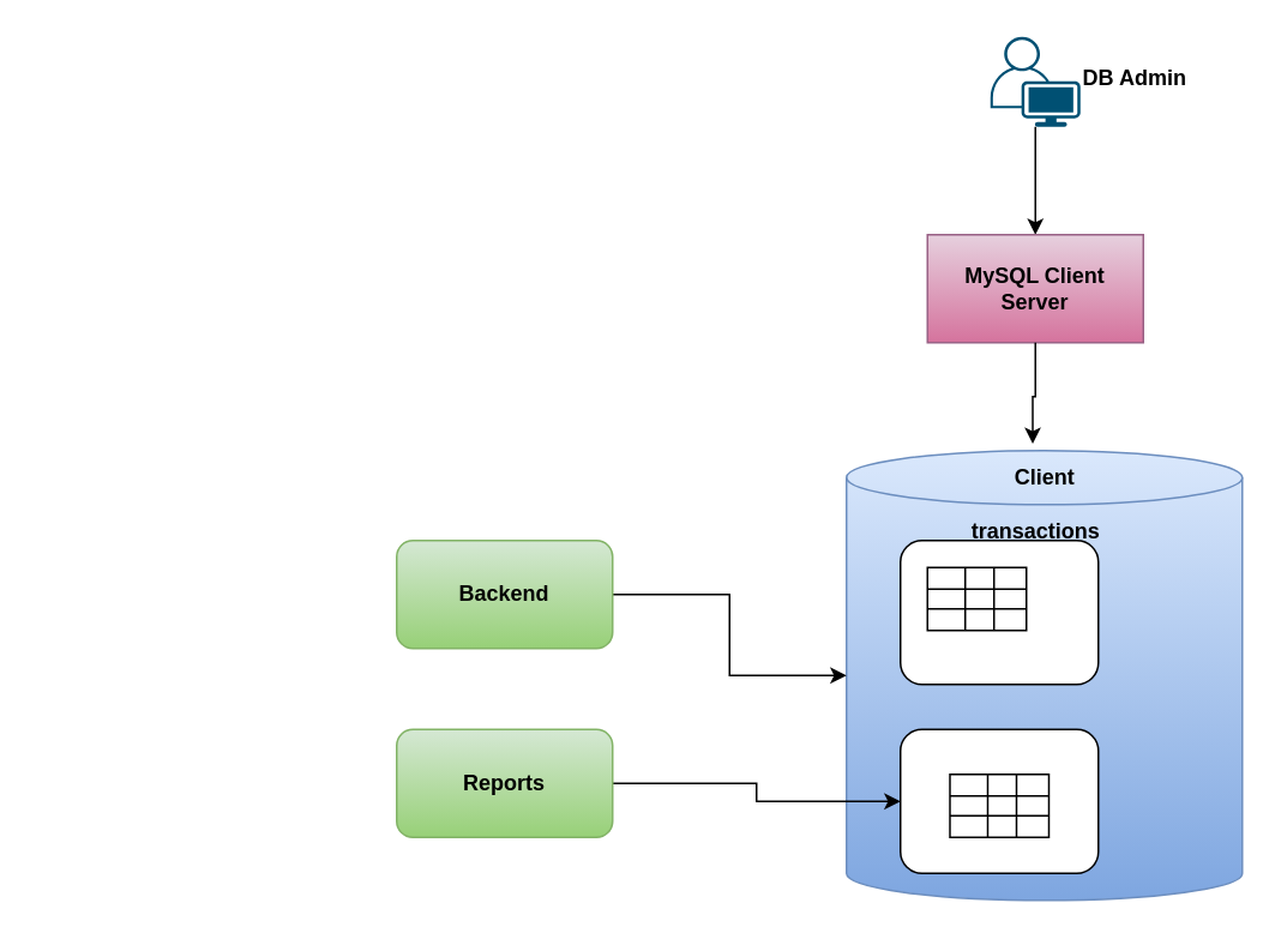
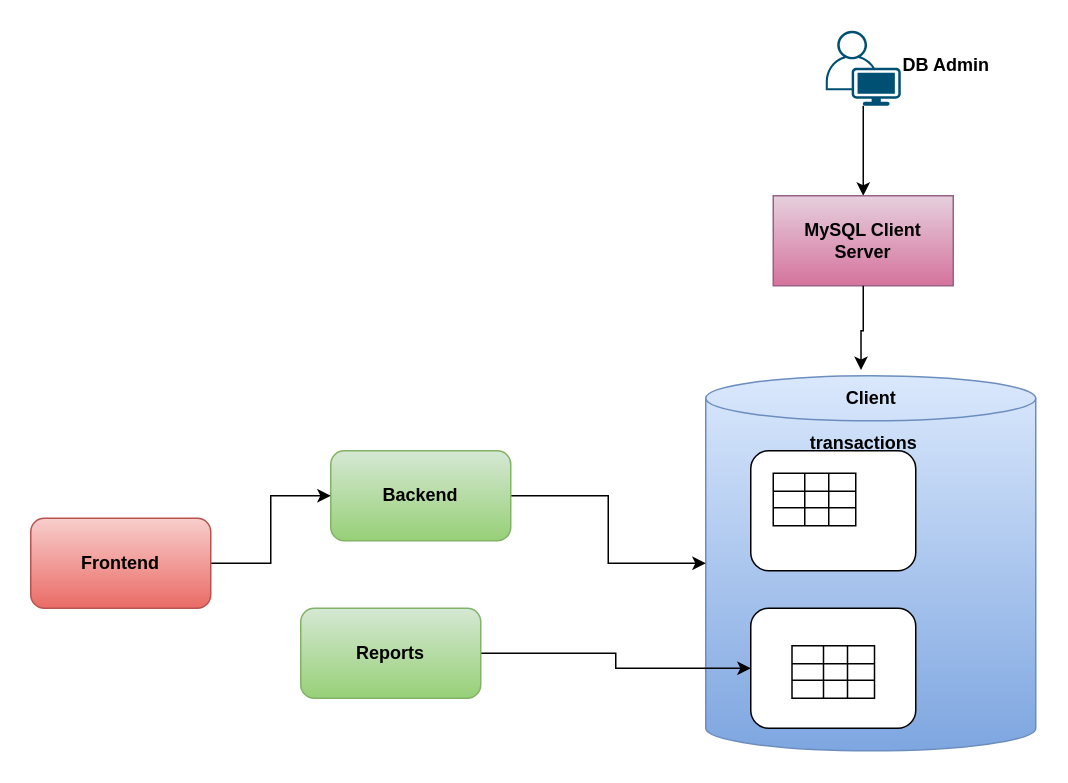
  <mxCell id="0" />
  <mxCell id="1" parent="0" />
  <mxCell id="2" value="" style="shape=cylinder3;whiteSpace=wrap;html=1;boundedLbl=1;backgroundOutline=1;size=15;fillColor=#dae8fc;gradientColor=#7ea6e0;strokeColor=#6c8ebf;" vertex="1" parent="1"><mxGeometry x="470" y="250" width="220" height="250" as="geometry" /></mxCell>
  <mxCell id="3" style="edgeStyle=orthogonalEdgeStyle;rounded=0;orthogonalLoop=1;jettySize=auto;html=1;" edge="1" parent="1" source="4" target="2"><mxGeometry relative="1" as="geometry" /></mxCell>
  <mxCell id="4" value="&lt;b&gt;Backend&lt;/b&gt;" style="rounded=1;whiteSpace=wrap;html=1;fillColor=#d5e8d4;gradientColor=#97d077;strokeColor=#82b366;" vertex="1" parent="1"><mxGeometry x="220" y="300" width="120" height="60" as="geometry" /></mxCell>
+ <mxCell id="5" style="edgeStyle=orthogonalEdgeStyle;rounded=0;orthogonalLoop=1;jettySize=auto;html=1;entryX=0;entryY=0.5;entryDx=0;entryDy=0;" edge="1" parent="1" source="6" target="4"><mxGeometry relative="1" as="geometry" /></mxCell>
+ <mxCell id="6" value="&lt;b&gt;Frontend&lt;/b&gt;" style="rounded=1;whiteSpace=wrap;html=1;fillColor=#f8cecc;gradientColor=#ea6b66;strokeColor=#b85450;" vertex="1" parent="1"><mxGeometry x="20" y="345" width="120" height="60" as="geometry" /></mxCell>
  <mxCell id="7" value="" style="rounded=1;whiteSpace=wrap;html=1;" vertex="1" parent="1"><mxGeometry x="500" y="300" width="110" height="80" as="geometry" /></mxCell>
  <mxCell id="8" value="&lt;b&gt;transactions&lt;/b&gt;" style="text;html=1;align=center;verticalAlign=middle;resizable=0;points=[];autosize=1;strokeColor=none;fillColor=none;" vertex="1" parent="1"><mxGeometry x="530" y="280" width="90" height="30" as="geometry" /></mxCell>
  <mxCell id="9" value="" style="shape=table;startSize=0;container=1;collapsible=0;childLayout=tableLayout;fontSize=16;" vertex="1" parent="1"><mxGeometry x="515" y="315" width="55" height="35" as="geometry" /></mxCell>
  <mxCell id="10" value="" style="shape=tableRow;horizontal=0;startSize=0;swimlaneHead=0;swimlaneBody=0;strokeColor=inherit;top=0;left=0;bottom=0;right=0;collapsible=0;dropTarget=0;fillColor=none;points=[[0,0.5],[1,0.5]];portConstraint=eastwest;fontSize=16;" vertex="1" parent="9"><mxGeometry width="55" height="12" as="geometry" /></mxCell>
  <mxCell id="11" value="" style="shape=partialRectangle;html=1;whiteSpace=wrap;connectable=0;strokeColor=inherit;overflow=hidden;fillColor=none;top=0;left=0;bottom=0;right=0;pointerEvents=1;fontSize=16;" vertex="1" parent="10"><mxGeometry width="21" height="12" as="geometry"><mxRectangle width="21" height="12" as="alternateBounds" /></mxGeometry></mxCell>
  <mxCell id="12" value="" style="shape=partialRectangle;html=1;whiteSpace=wrap;connectable=0;strokeColor=inherit;overflow=hidden;fillColor=none;top=0;left=0;bottom=0;right=0;pointerEvents=1;fontSize=16;" vertex="1" parent="10"><mxGeometry x="21" width="16" height="12" as="geometry"><mxRectangle width="16" height="12" as="alternateBounds" /></mxGeometry></mxCell>
  <mxCell id="13" value="" style="shape=partialRectangle;html=1;whiteSpace=wrap;connectable=0;strokeColor=inherit;overflow=hidden;fillColor=none;top=0;left=0;bottom=0;right=0;pointerEvents=1;fontSize=16;" vertex="1" parent="10"><mxGeometry x="37" width="18" height="12" as="geometry"><mxRectangle width="18" height="12" as="alternateBounds" /></mxGeometry></mxCell>
  <mxCell id="14" value="" style="shape=tableRow;horizontal=0;startSize=0;swimlaneHead=0;swimlaneBody=0;strokeColor=inherit;top=0;left=0;bottom=0;right=0;collapsible=0;dropTarget=0;fillColor=none;points=[[0,0.5],[1,0.5]];portConstraint=eastwest;fontSize=16;" vertex="1" parent="9"><mxGeometry y="12" width="55" height="11" as="geometry" /></mxCell>
  <mxCell id="15" value="" style="shape=partialRectangle;html=1;whiteSpace=wrap;connectable=0;strokeColor=inherit;overflow=hidden;fillColor=none;top=0;left=0;bottom=0;right=0;pointerEvents=1;fontSize=16;" vertex="1" parent="14"><mxGeometry width="21" height="11" as="geometry"><mxRectangle width="21" height="11" as="alternateBounds" /></mxGeometry></mxCell>
  <mxCell id="16" value="" style="shape=partialRectangle;html=1;whiteSpace=wrap;connectable=0;strokeColor=inherit;overflow=hidden;fillColor=none;top=0;left=0;bottom=0;right=0;pointerEvents=1;fontSize=16;" vertex="1" parent="14"><mxGeometry x="21" width="16" height="11" as="geometry"><mxRectangle width="16" height="11" as="alternateBounds" /></mxGeometry></mxCell>
  <mxCell id="17" value="" style="shape=partialRectangle;html=1;whiteSpace=wrap;connectable=0;strokeColor=inherit;overflow=hidden;fillColor=none;top=0;left=0;bottom=0;right=0;pointerEvents=1;fontSize=16;" vertex="1" parent="14"><mxGeometry x="37" width="18" height="11" as="geometry"><mxRectangle width="18" height="11" as="alternateBounds" /></mxGeometry></mxCell>
  <mxCell id="18" value="" style="shape=tableRow;horizontal=0;startSize=0;swimlaneHead=0;swimlaneBody=0;strokeColor=inherit;top=0;left=0;bottom=0;right=0;collapsible=0;dropTarget=0;fillColor=none;points=[[0,0.5],[1,0.5]];portConstraint=eastwest;fontSize=16;" vertex="1" parent="9"><mxGeometry y="23" width="55" height="12" as="geometry" /></mxCell>
  <mxCell id="19" value="" style="shape=partialRectangle;html=1;whiteSpace=wrap;connectable=0;strokeColor=inherit;overflow=hidden;fillColor=none;top=0;left=0;bottom=0;right=0;pointerEvents=1;fontSize=16;" vertex="1" parent="18"><mxGeometry width="21" height="12" as="geometry"><mxRectangle width="21" height="12" as="alternateBounds" /></mxGeometry></mxCell>
  <mxCell id="20" value="" style="shape=partialRectangle;html=1;whiteSpace=wrap;connectable=0;strokeColor=inherit;overflow=hidden;fillColor=none;top=0;left=0;bottom=0;right=0;pointerEvents=1;fontSize=16;" vertex="1" parent="18"><mxGeometry x="21" width="16" height="12" as="geometry"><mxRectangle width="16" height="12" as="alternateBounds" /></mxGeometry></mxCell>
  <mxCell id="21" value="" style="shape=partialRectangle;html=1;whiteSpace=wrap;connectable=0;strokeColor=inherit;overflow=hidden;fillColor=none;top=0;left=0;bottom=0;right=0;pointerEvents=1;fontSize=16;" vertex="1" parent="18"><mxGeometry x="37" width="18" height="12" as="geometry"><mxRectangle width="18" height="12" as="alternateBounds" /></mxGeometry></mxCell>
  <mxCell id="22" value="&lt;b&gt;Client&lt;/b&gt;" style="text;html=1;align=center;verticalAlign=middle;resizable=0;points=[];autosize=1;strokeColor=none;fillColor=none;" vertex="1" parent="1"><mxGeometry x="550" y="250" width="60" height="30" as="geometry" /></mxCell>
  <mxCell id="23" style="edgeStyle=orthogonalEdgeStyle;rounded=0;orthogonalLoop=1;jettySize=auto;html=1;entryX=0.5;entryY=0;entryDx=0;entryDy=0;" edge="1" parent="1" source="24" target="25"><mxGeometry relative="1" as="geometry" /></mxCell>
  <mxCell id="24" value="" style="points=[[0.35,0,0],[0.98,0.51,0],[1,0.71,0],[0.67,1,0],[0,0.795,0],[0,0.65,0]];verticalLabelPosition=bottom;sketch=0;html=1;verticalAlign=top;aspect=fixed;align=center;pointerEvents=1;shape=mxgraph.cisco19.user;fillColor=#005073;strokeColor=none;" vertex="1" parent="1"><mxGeometry x="550" y="20" width="50" height="50" as="geometry" /></mxCell>
  <mxCell id="25" value="&lt;b&gt;MySQL Client Server&lt;/b&gt;" style="rounded=0;whiteSpace=wrap;html=1;fillColor=#e6d0de;gradientColor=#d5739d;strokeColor=#996185;" vertex="1" parent="1"><mxGeometry x="515" width="120" height="60" as="geometry" y="130" /></mxCell>
  <mxCell id="26" style="edgeStyle=orthogonalEdgeStyle;rounded=0;orthogonalLoop=1;jettySize=auto;html=1;entryX=0.392;entryY=-0.127;entryDx=0;entryDy=0;entryPerimeter=0;" edge="1" parent="1" source="25" target="22"><mxGeometry relative="1" as="geometry" /></mxCell>
  <mxCell id="27" value="&lt;b&gt;DB Admin&lt;/b&gt;" style="text;html=1;align=center;verticalAlign=middle;resizable=0;points=[];autosize=1;strokeColor=none;fillColor=none;" vertex="1" parent="1"><mxGeometry x="590" y="28" width="80" height="30" as="geometry" /></mxCell>
  <mxCell id="28" style="edgeStyle=orthogonalEdgeStyle;rounded=0;orthogonalLoop=1;jettySize=auto;html=1;" edge="1" parent="1" source="29" target="30"><mxGeometry relative="1" as="geometry" /></mxCell>
- <mxCell id="29" value="&lt;b&gt;Reports&lt;/b&gt;" style="rounded=1;whiteSpace=wrap;html=1;fillColor=#d5e8d4;gradientColor=#97d077;strokeColor=#82b366;" vertex="1" parent="1"><mxGeometry x="220" y="405" width="120" height="60" as="geometry" /></mxCell>
+ <mxCell id="29" value="&lt;b&gt;Reports&lt;/b&gt;" style="rounded=1;whiteSpace=wrap;html=1;fillColor=#d5e8d4;gradientColor=#97d077;strokeColor=#82b366;" vertex="1" parent="1"><mxGeometry x="200" y="405" width="120" height="60" as="geometry" /></mxCell>
  <mxCell id="30" value="" style="rounded=1;whiteSpace=wrap;html=1;" vertex="1" parent="1"><mxGeometry x="500" y="405" width="110" height="80" as="geometry" /></mxCell>
  <mxCell id="31" value="" style="shape=table;startSize=0;container=1;collapsible=0;childLayout=tableLayout;fontSize=16;" vertex="1" parent="1"><mxGeometry x="527.5" y="430" width="55" height="35" as="geometry" /></mxCell>
  <mxCell id="32" value="" style="shape=tableRow;horizontal=0;startSize=0;swimlaneHead=0;swimlaneBody=0;strokeColor=inherit;top=0;left=0;bottom=0;right=0;collapsible=0;dropTarget=0;fillColor=none;points=[[0,0.5],[1,0.5]];portConstraint=eastwest;fontSize=16;" vertex="1" parent="31"><mxGeometry width="55" height="12" as="geometry" /></mxCell>
  <mxCell id="33" value="" style="shape=partialRectangle;html=1;whiteSpace=wrap;connectable=0;strokeColor=inherit;overflow=hidden;fillColor=none;top=0;left=0;bottom=0;right=0;pointerEvents=1;fontSize=16;" vertex="1" parent="32"><mxGeometry width="21" height="12" as="geometry"><mxRectangle width="21" height="12" as="alternateBounds" /></mxGeometry></mxCell>
  <mxCell id="34" value="" style="shape=partialRectangle;html=1;whiteSpace=wrap;connectable=0;strokeColor=inherit;overflow=hidden;fillColor=none;top=0;left=0;bottom=0;right=0;pointerEvents=1;fontSize=16;" vertex="1" parent="32"><mxGeometry x="21" width="16" height="12" as="geometry"><mxRectangle width="16" height="12" as="alternateBounds" /></mxGeometry></mxCell>
  <mxCell id="35" value="" style="shape=partialRectangle;html=1;whiteSpace=wrap;connectable=0;strokeColor=inherit;overflow=hidden;fillColor=none;top=0;left=0;bottom=0;right=0;pointerEvents=1;fontSize=16;" vertex="1" parent="32"><mxGeometry x="37" width="18" height="12" as="geometry"><mxRectangle width="18" height="12" as="alternateBounds" /></mxGeometry></mxCell>
  <mxCell id="36" value="" style="shape=tableRow;horizontal=0;startSize=0;swimlaneHead=0;swimlaneBody=0;strokeColor=inherit;top=0;left=0;bottom=0;right=0;collapsible=0;dropTarget=0;fillColor=none;points=[[0,0.5],[1,0.5]];portConstraint=eastwest;fontSize=16;" vertex="1" parent="31"><mxGeometry y="12" width="55" height="11" as="geometry" /></mxCell>
  <mxCell id="37" value="" style="shape=partialRectangle;html=1;whiteSpace=wrap;connectable=0;strokeColor=inherit;overflow=hidden;fillColor=none;top=0;left=0;bottom=0;right=0;pointerEvents=1;fontSize=16;" vertex="1" parent="36"><mxGeometry width="21" height="11" as="geometry"><mxRectangle width="21" height="11" as="alternateBounds" /></mxGeometry></mxCell>
  <mxCell id="38" value="" style="shape=partialRectangle;html=1;whiteSpace=wrap;connectable=0;strokeColor=inherit;overflow=hidden;fillColor=none;top=0;left=0;bottom=0;right=0;pointerEvents=1;fontSize=16;" vertex="1" parent="36"><mxGeometry x="21" width="16" height="11" as="geometry"><mxRectangle width="16" height="11" as="alternateBounds" /></mxGeometry></mxCell>
  <mxCell id="39" value="" style="shape=partialRectangle;html=1;whiteSpace=wrap;connectable=0;strokeColor=inherit;overflow=hidden;fillColor=none;top=0;left=0;bottom=0;right=0;pointerEvents=1;fontSize=16;" vertex="1" parent="36"><mxGeometry x="37" width="18" height="11" as="geometry"><mxRectangle width="18" height="11" as="alternateBounds" /></mxGeometry></mxCell>
  <mxCell id="40" value="" style="shape=tableRow;horizontal=0;startSize=0;swimlaneHead=0;swimlaneBody=0;strokeColor=inherit;top=0;left=0;bottom=0;right=0;collapsible=0;dropTarget=0;fillColor=none;points=[[0,0.5],[1,0.5]];portConstraint=eastwest;fontSize=16;" vertex="1" parent="31"><mxGeometry y="23" width="55" height="12" as="geometry" /></mxCell>
  <mxCell id="41" value="" style="shape=partialRectangle;html=1;whiteSpace=wrap;connectable=0;strokeColor=inherit;overflow=hidden;fillColor=none;top=0;left=0;bottom=0;right=0;pointerEvents=1;fontSize=16;" vertex="1" parent="40"><mxGeometry width="21" height="12" as="geometry"><mxRectangle width="21" height="12" as="alternateBounds" /></mxGeometry></mxCell>
  <mxCell id="42" value="" style="shape=partialRectangle;html=1;whiteSpace=wrap;connectable=0;strokeColor=inherit;overflow=hidden;fillColor=none;top=0;left=0;bottom=0;right=0;pointerEvents=1;fontSize=16;" vertex="1" parent="40"><mxGeometry x="21" width="16" height="12" as="geometry"><mxRectangle width="16" height="12" as="alternateBounds" /></mxGeometry></mxCell>
  <mxCell id="43" value="" style="shape=partialRectangle;html=1;whiteSpace=wrap;connectable=0;strokeColor=inherit;overflow=hidden;fillColor=none;top=0;left=0;bottom=0;right=0;pointerEvents=1;fontSize=16;" vertex="1" parent="40"><mxGeometry x="37" width="18" height="12" as="geometry"><mxRectangle width="18" height="12" as="alternateBounds" /></mxGeometry></mxCell>
